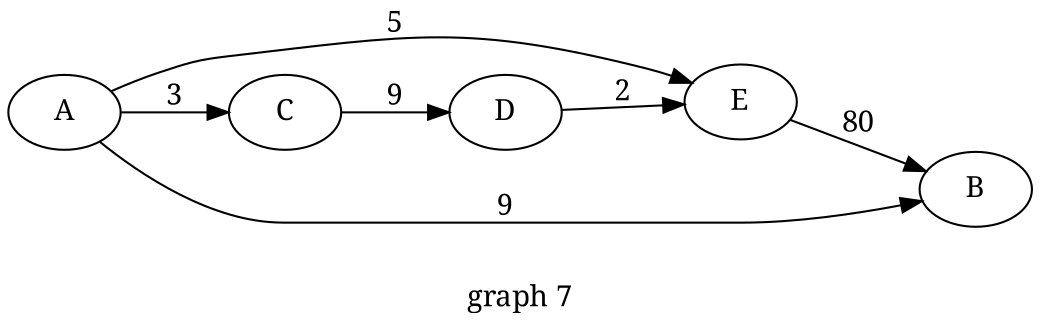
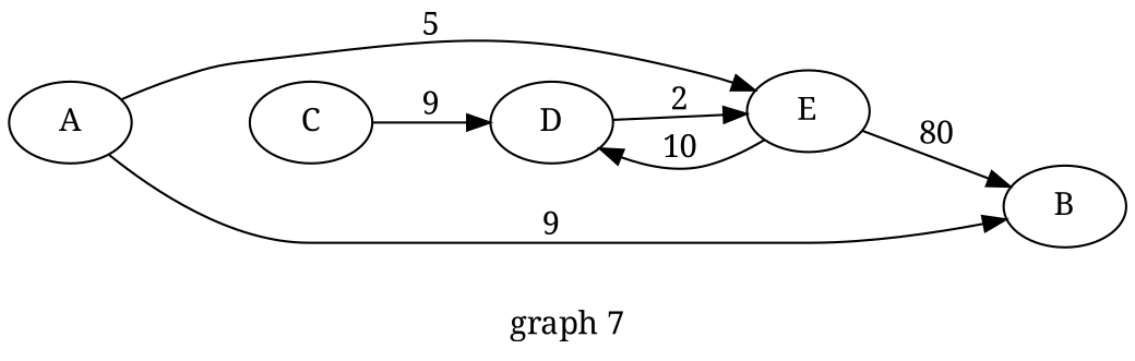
  digraph {
    fontname="Noto Serif"
    label="graph 7"
    rankdir=LR
    node [fontname="Noto Serif"]
    edge [fontname="Noto Serif"]
    A
    C
    B
    E
    D
-   A -> C [label=" 3 "]
    A -> B [label=" 9 "]
    A -> E [label=" 5 "]
    C -> D [label=" 9 "]
    E -> B [label=" 80 "]
+   E -> D [label=" 10 "]
    D -> E [label=" 2 "]
  }
